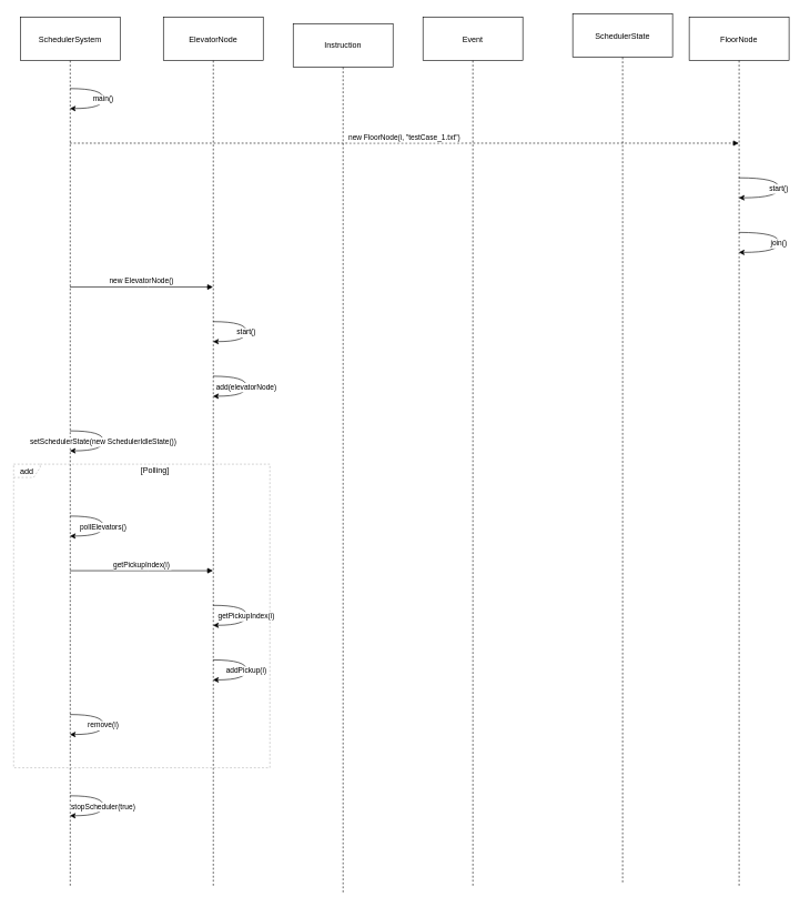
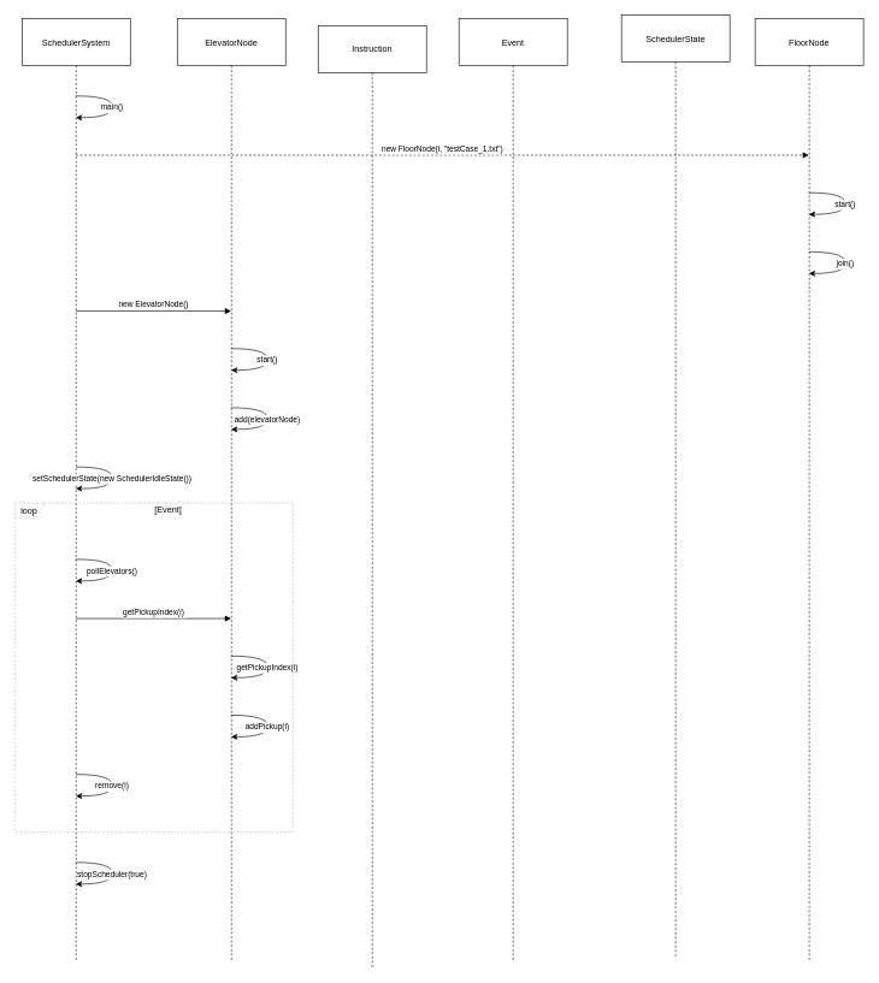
  <mxCell id="0" />
  <mxCell id="1" parent="0" />
  <mxCell id="2" value="SchedulerSystem" style="shape=umlLifeline;perimeter=lifelinePerimeter;whiteSpace=wrap;container=1;dropTarget=0;collapsible=0;recursiveResize=0;outlineConnect=0;portConstraint=eastwest;newEdgeStyle={&quot;edgeStyle&quot;:&quot;elbowEdgeStyle&quot;,&quot;elbow&quot;:&quot;vertical&quot;,&quot;curved&quot;:0,&quot;rounded&quot;:0};size=65;" parent="1" vertex="1"><mxGeometry x="30" y="25" width="150" height="1304" as="geometry" /></mxCell>
  <mxCell id="3" value="ElevatorNode" style="shape=umlLifeline;perimeter=lifelinePerimeter;whiteSpace=wrap;container=1;dropTarget=0;collapsible=0;recursiveResize=0;outlineConnect=0;portConstraint=eastwest;newEdgeStyle={&quot;edgeStyle&quot;:&quot;elbowEdgeStyle&quot;,&quot;elbow&quot;:&quot;vertical&quot;,&quot;curved&quot;:0,&quot;rounded&quot;:0};size=65;" parent="1" vertex="1"><mxGeometry x="245" y="25" width="150" height="1304" as="geometry" /></mxCell>
  <mxCell id="4" value="Instruction" style="shape=umlLifeline;perimeter=lifelinePerimeter;whiteSpace=wrap;container=1;dropTarget=0;collapsible=0;recursiveResize=0;outlineConnect=0;portConstraint=eastwest;newEdgeStyle={&quot;edgeStyle&quot;:&quot;elbowEdgeStyle&quot;,&quot;elbow&quot;:&quot;vertical&quot;,&quot;curved&quot;:0,&quot;rounded&quot;:0};size=65;" parent="1" vertex="1"><mxGeometry x="440" y="35" width="150" height="1304" as="geometry" /></mxCell>
  <mxCell id="5" value="Event" style="shape=umlLifeline;perimeter=lifelinePerimeter;whiteSpace=wrap;container=1;dropTarget=0;collapsible=0;recursiveResize=0;outlineConnect=0;portConstraint=eastwest;newEdgeStyle={&quot;edgeStyle&quot;:&quot;elbowEdgeStyle&quot;,&quot;elbow&quot;:&quot;vertical&quot;,&quot;curved&quot;:0,&quot;rounded&quot;:0};size=65;" parent="1" vertex="1"><mxGeometry x="635" y="25" width="150" height="1304" as="geometry" /></mxCell>
  <mxCell id="6" value="SchedulerState" style="shape=umlLifeline;perimeter=lifelinePerimeter;whiteSpace=wrap;container=1;dropTarget=0;collapsible=0;recursiveResize=0;outlineConnect=0;portConstraint=eastwest;newEdgeStyle={&quot;edgeStyle&quot;:&quot;elbowEdgeStyle&quot;,&quot;elbow&quot;:&quot;vertical&quot;,&quot;curved&quot;:0,&quot;rounded&quot;:0};size=65;" parent="1" vertex="1"><mxGeometry x="860" y="20" width="150" height="1304" as="geometry" /></mxCell>
- <mxCell id="7" value="FloorNode" style="shape=umlLifeline;perimeter=lifelinePerimeter;whiteSpace=wrap;container=1;dropTarget=0;collapsible=0;recursiveResize=0;outlineConnect=0;portConstraint=eastwest;newEdgeStyle={&quot;edgeStyle&quot;:&quot;elbowEdgeStyle&quot;,&quot;elbow&quot;:&quot;vertical&quot;,&quot;curved&quot;:0,&quot;rounded&quot;:0};size=65;" parent="1" vertex="1"><mxGeometry x="1035" y="25" width="150" height="1304" as="geometry" /></mxCell>
- <mxCell id="8" value="add" style="shape=umlFrame;dashed=1;pointerEvents=0;dropTarget=0;strokeColor=#B3B3B3;height=20;width=40" parent="1" vertex="1"><mxGeometry x="20" y="696" width="385" height="456" as="geometry" /></mxCell>
- <mxCell id="9" value="[Polling]" style="text;strokeColor=none;fillColor=none;align=center;verticalAlign=middle;whiteSpace=wrap;" parent="8" vertex="1"><mxGeometry x="40" width="345" height="20" as="geometry" /></mxCell>
+ <mxCell id="7" value="FloorNode" style="shape=umlLifeline;perimeter=lifelinePerimeter;whiteSpace=wrap;container=1;dropTarget=0;collapsible=0;recursiveResize=0;outlineConnect=0;portConstraint=eastwest;newEdgeStyle={&quot;edgeStyle&quot;:&quot;elbowEdgeStyle&quot;,&quot;elbow&quot;:&quot;vertical&quot;,&quot;curved&quot;:0,&quot;rounded&quot;:0};size=65;" parent="1" vertex="1"><mxGeometry x="1045" y="25" width="150" height="1304" as="geometry" /></mxCell>
+ <mxCell id="8" value="loop" style="shape=umlFrame;dashed=1;pointerEvents=0;dropTarget=0;strokeColor=#B3B3B3;height=20;width=40" parent="1" vertex="1"><mxGeometry x="20" y="696" width="385" height="456" as="geometry" /></mxCell>
+ <mxCell id="9" value="[Event]" style="text;strokeColor=none;fillColor=none;align=center;verticalAlign=middle;whiteSpace=wrap;" parent="8" vertex="1"><mxGeometry x="40" width="345" height="20" as="geometry" /></mxCell>
  <mxCell id="10" value="main()" style="curved=1;rounded=0;" parent="1" source="2" target="2" edge="1"><mxGeometry relative="1" as="geometry"><Array as="points"><mxPoint x="155" y="132" /><mxPoint x="155" y="162" /></Array></mxGeometry></mxCell>
  <mxCell id="11" value="new FloorNode(i, &quot;testCase_1.txt&quot;)" style="verticalAlign=bottom;endArrow=block;edgeStyle=elbowEdgeStyle;elbow=vertical;curved=0;rounded=0;dashed=1;" parent="1" source="2" target="7" edge="1"><mxGeometry relative="1" as="geometry"><Array as="points"><mxPoint x="622" y="214" /></Array></mxGeometry></mxCell>
  <mxCell id="12" value="start()" style="curved=1;rounded=0;" parent="1" source="7" target="7" edge="1"><mxGeometry relative="1" as="geometry"><Array as="points"><mxPoint x="1170" y="266" /><mxPoint x="1170" y="296" /></Array></mxGeometry></mxCell>
  <mxCell id="13" value="join()" style="curved=1;rounded=0;" parent="1" source="7" target="7" edge="1"><mxGeometry relative="1" as="geometry"><Array as="points"><mxPoint x="1170" y="348" /><mxPoint x="1170" y="378" /></Array></mxGeometry></mxCell>
  <mxCell id="14" value="new ElevatorNode()" style="verticalAlign=bottom;endArrow=block;edgeStyle=elbowEdgeStyle;elbow=vertical;curved=0;rounded=0;" parent="1" source="2" target="3" edge="1"><mxGeometry relative="1" as="geometry"><Array as="points"><mxPoint x="222" y="430" /></Array></mxGeometry></mxCell>
  <mxCell id="15" value="start()" style="curved=1;rounded=0;" parent="1" source="3" target="3" edge="1"><mxGeometry relative="1" as="geometry"><Array as="points"><mxPoint x="370" y="482" /><mxPoint x="370" y="512" /></Array></mxGeometry></mxCell>
  <mxCell id="16" value="add(elevatorNode)" style="curved=1;rounded=0;" parent="1" source="3" target="3" edge="1"><mxGeometry relative="1" as="geometry"><Array as="points"><mxPoint x="370" y="564" /><mxPoint x="370" y="594" /></Array></mxGeometry></mxCell>
  <mxCell id="17" value="setSchedulerState(new SchedulerIdleState())" style="curved=1;rounded=0;" parent="1" source="2" target="2" edge="1"><mxGeometry relative="1" as="geometry"><Array as="points"><mxPoint x="155" y="646" /><mxPoint x="155" y="676" /></Array></mxGeometry></mxCell>
  <mxCell id="18" value="pollElevators()" style="curved=1;rounded=0;" parent="1" source="2" target="2" edge="1"><mxGeometry relative="1" as="geometry"><Array as="points"><mxPoint x="155" y="774" /><mxPoint x="155" y="804" /></Array></mxGeometry></mxCell>
  <mxCell id="19" value="getPickupIndex(i)" style="verticalAlign=bottom;endArrow=block;edgeStyle=elbowEdgeStyle;elbow=vertical;curved=0;rounded=0;" parent="1" source="2" target="3" edge="1"><mxGeometry relative="1" as="geometry"><Array as="points"><mxPoint x="222" y="856" /></Array></mxGeometry></mxCell>
  <mxCell id="20" value="getPickupIndex(i)" style="curved=1;rounded=0;" parent="1" source="3" target="3" edge="1"><mxGeometry relative="1" as="geometry"><Array as="points"><mxPoint x="370" y="908" /><mxPoint x="370" y="938" /></Array></mxGeometry></mxCell>
  <mxCell id="21" value="addPickup(i)" style="curved=1;rounded=0;" parent="1" source="3" target="3" edge="1"><mxGeometry relative="1" as="geometry"><Array as="points"><mxPoint x="370" y="990" /><mxPoint x="370" y="1020" /></Array></mxGeometry></mxCell>
  <mxCell id="22" value="remove(i)" style="curved=1;rounded=0;" parent="1" source="2" target="2" edge="1"><mxGeometry relative="1" as="geometry"><Array as="points"><mxPoint x="155" y="1072" /><mxPoint x="155" y="1102" /></Array></mxGeometry></mxCell>
  <mxCell id="23" value="stopScheduler(true)" style="curved=1;rounded=0;" parent="1" source="2" target="2" edge="1"><mxGeometry relative="1" as="geometry"><Array as="points"><mxPoint x="155" y="1194" /><mxPoint x="155" y="1224" /></Array></mxGeometry></mxCell>
